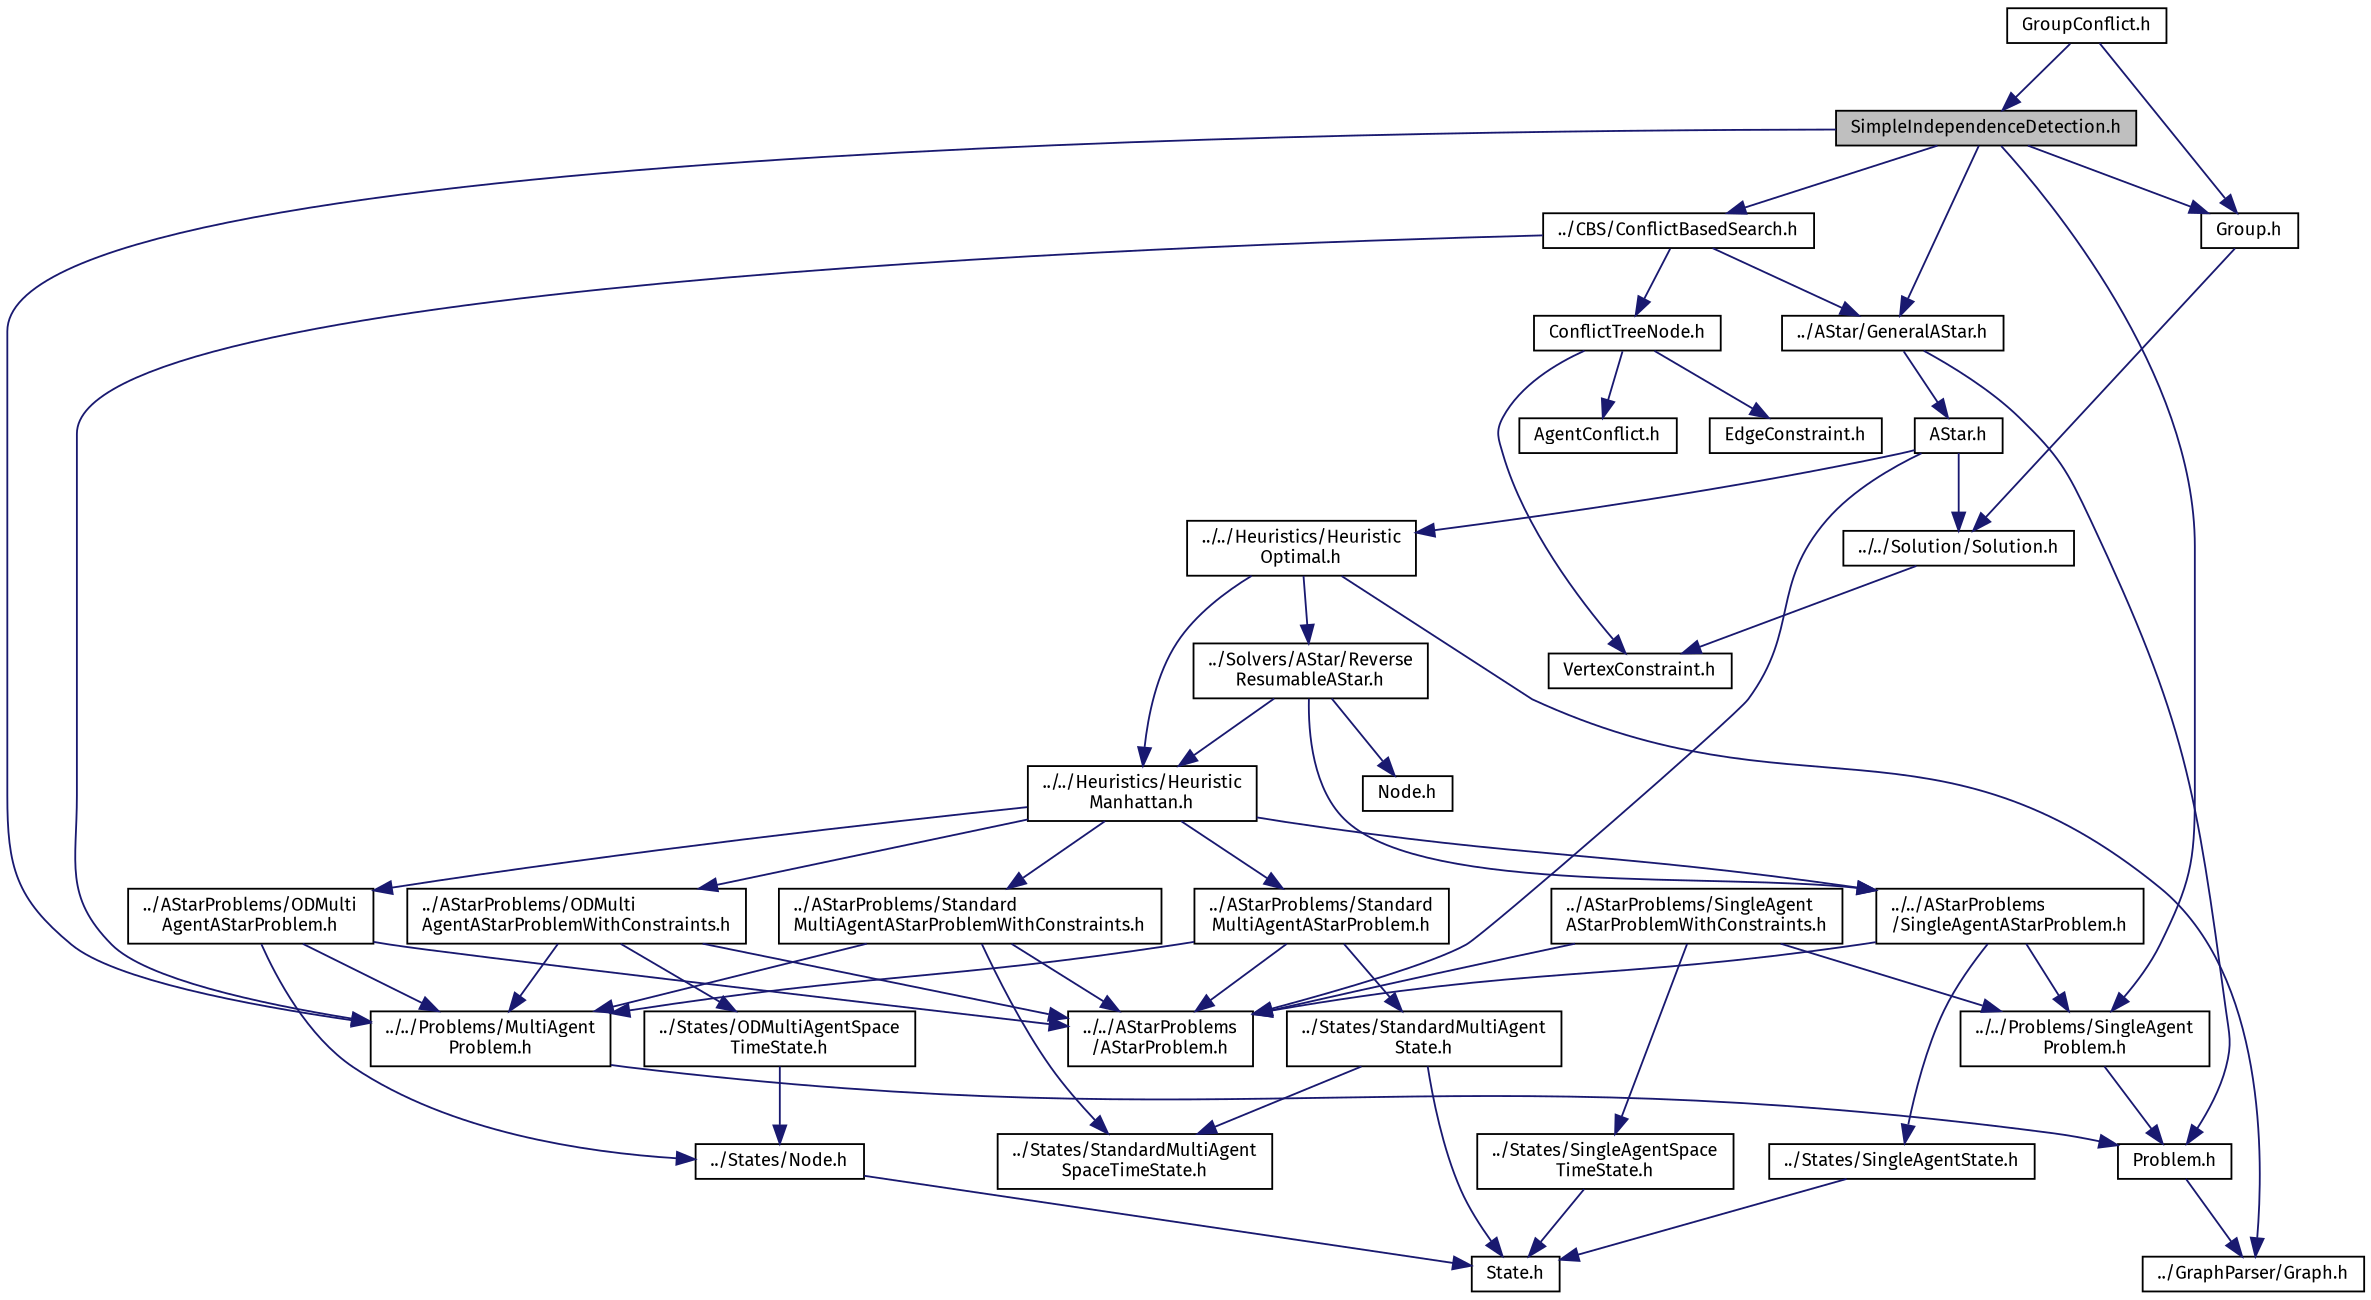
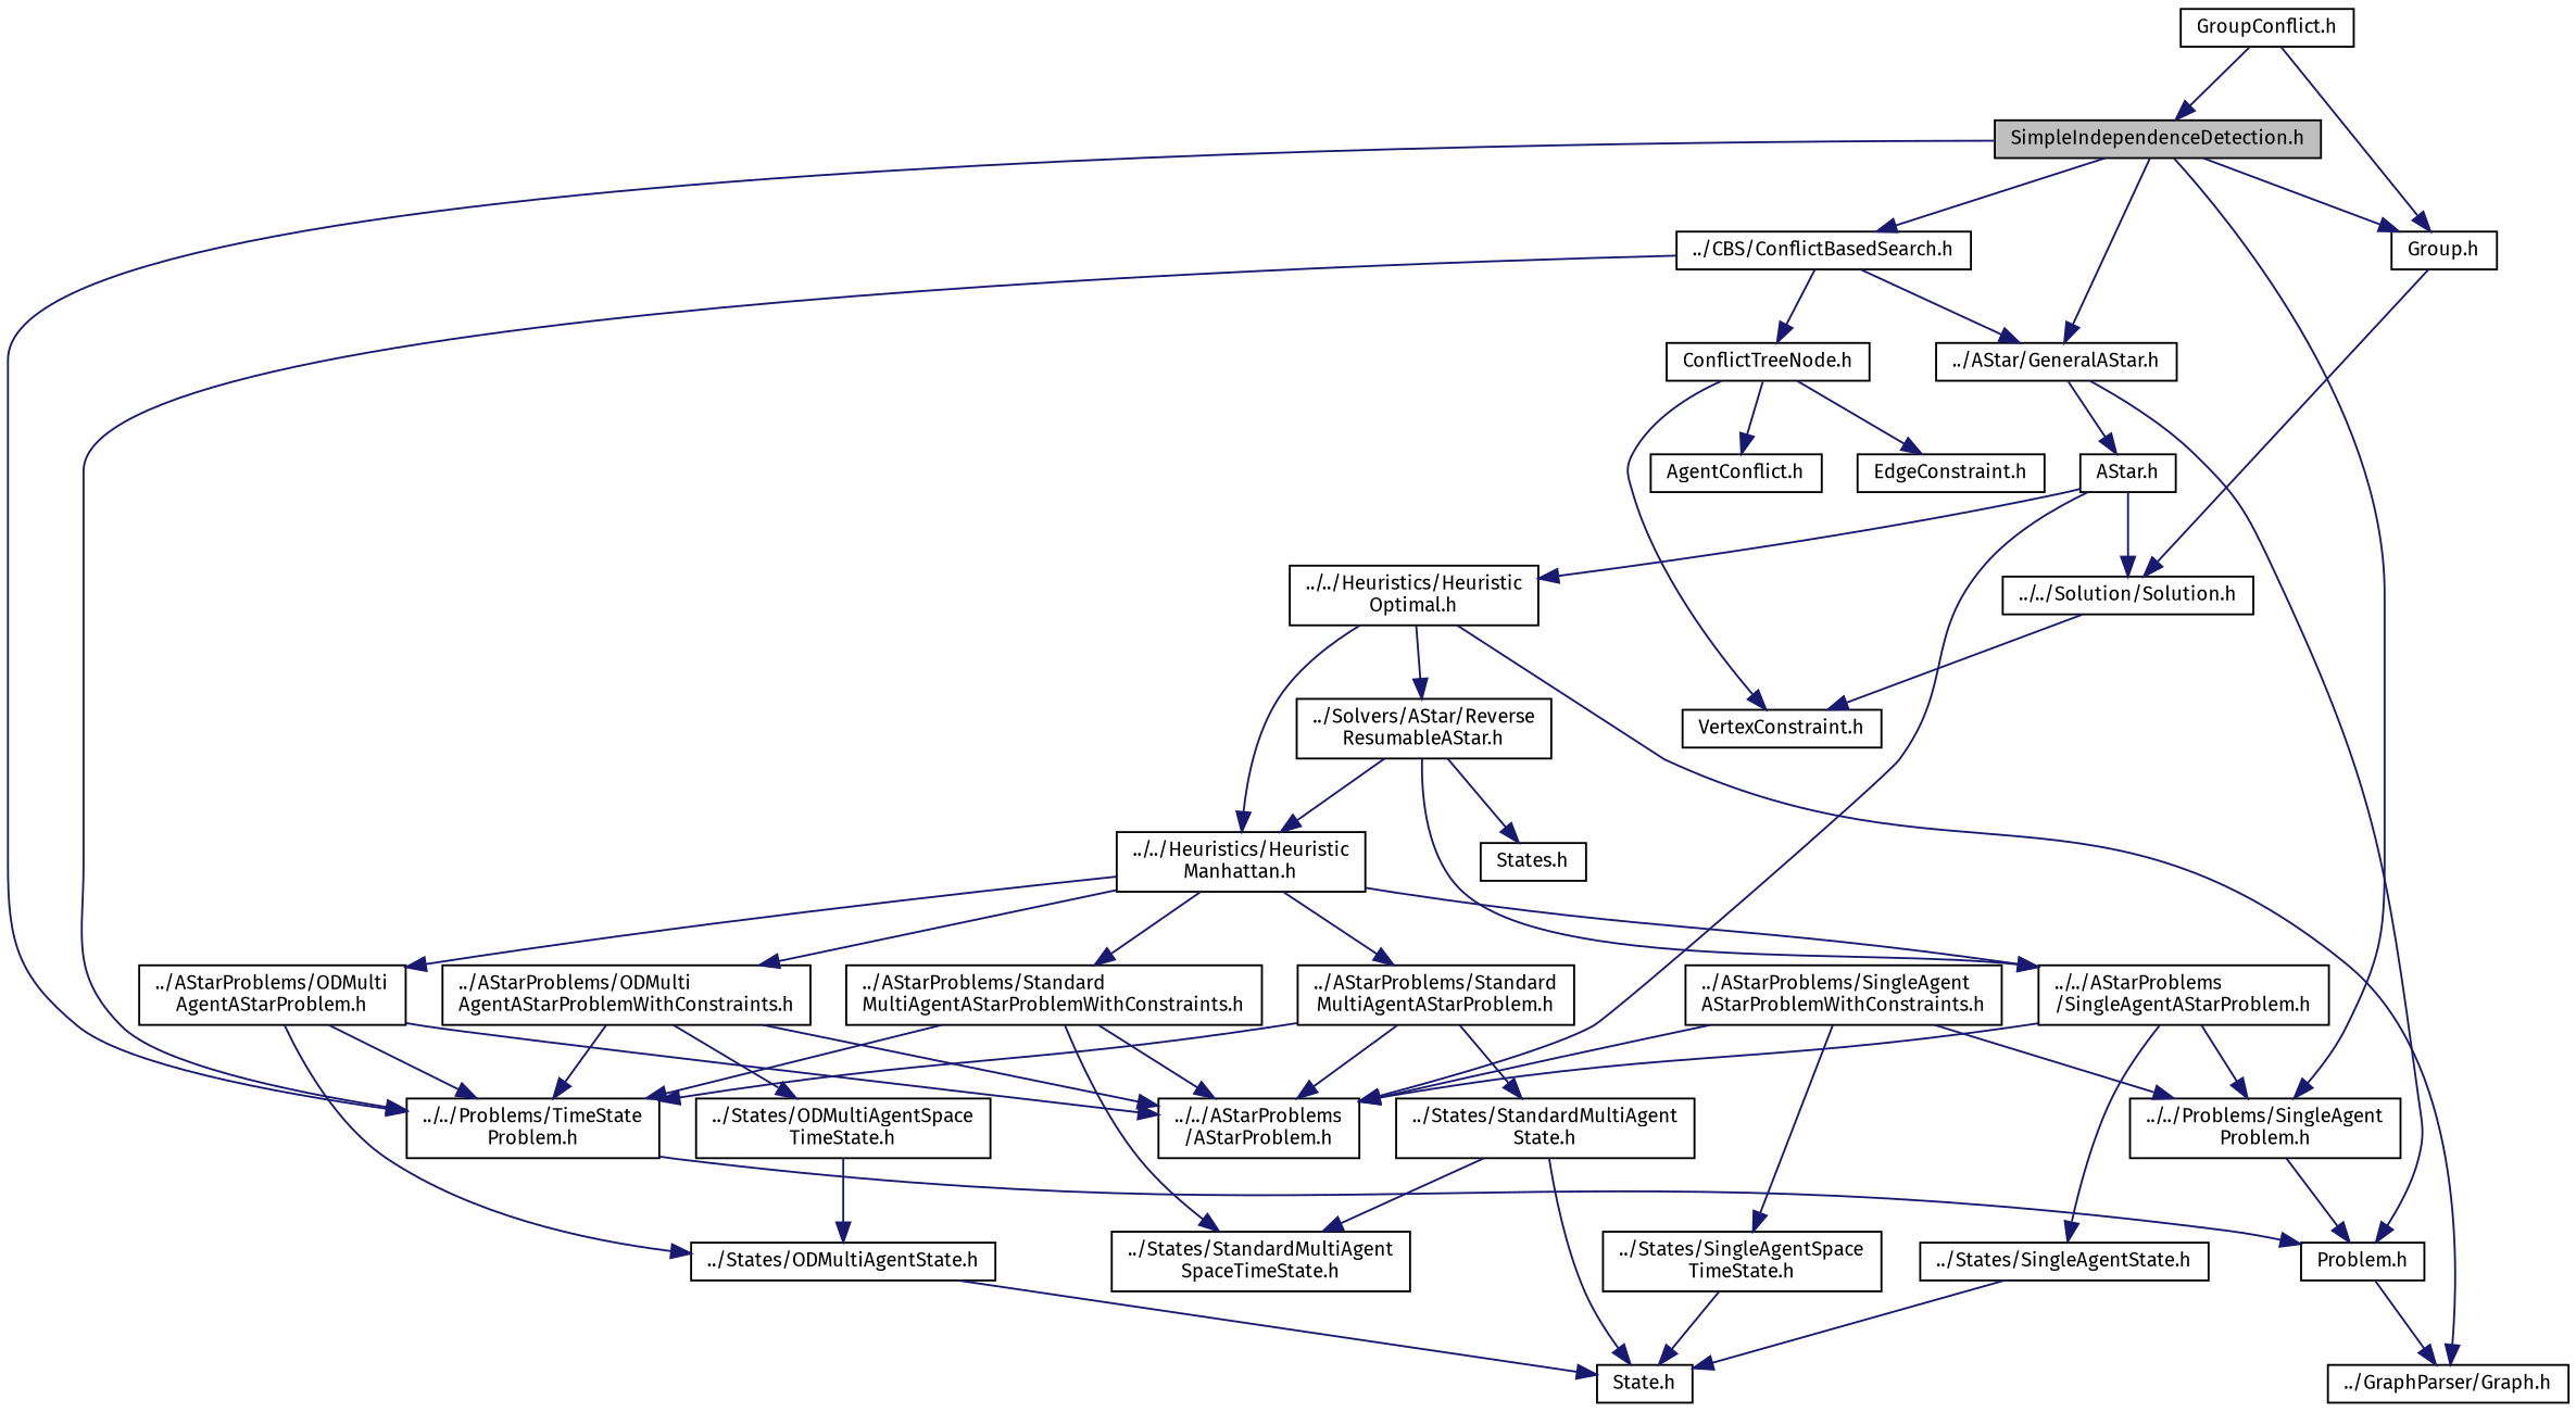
  digraph {
    fontname="Fira Sans"
    node [color=black fillcolor=white fontname="Fira Sans" fontsize=10 shape=record style=filled]
    edge [color=midnightblue fontname="Fira Sans" fontsize=10 labelfontname=Helvetica labelfontsize=10 style=solid]
    n1 [fillcolor=grey75 fontcolor=black height=0.2 label="SimpleIndependenceDetection.h" width=0.4]
-   n2 [height=0.2 label="../../Problems/MultiAgent\lProblem.h" width=0.4]
+   n2 [height=0.2 label="../../Problems/TimeState\lProblem.h" width=0.4]
    n3 [height=0.2 label="../../Problems/SingleAgent\lProblem.h" width=0.4]
    n4 [height=0.2 label="../AStar/GeneralAStar.h" width=0.4]
    n5 [height=0.2 label="../CBS/ConflictBasedSearch.h" width=0.4]
    n6 [height=0.2 label="Group.h" width=0.4]
    n7 [height=0.2 label="Problem.h" width=0.4]
    n8 [height=0.2 label="AStar.h" width=0.4]
    n9 [height=0.2 label="ConflictTreeNode.h" width=0.4]
    n10 [height=0.2 label="../../Solution/Solution.h" width=0.4]
    n11 [height=0.2 label="GroupConflict.h" width=0.4]
    n12 [height=0.2 label="../GraphParser/Graph.h" width=0.4]
    n13 [height=0.2 label="EdgeConstraint.h" width=0.4]
    n14 [height=0.2 label="VertexConstraint.h" width=0.4]
    n15 [height=0.2 label="../../AStarProblems\l/AStarProblem.h" width=0.4]
    n16 [height=0.2 label="../../Heuristics/Heuristic\lOptimal.h" width=0.4]
    n17 [height=0.2 label="../Solvers/AStar/Reverse\lResumableAStar.h" width=0.4]
    n18 [height=0.2 label="../../Heuristics/Heuristic\lManhattan.h" width=0.4]
    n19 [height=0.2 label="../../AStarProblems\l/SingleAgentAStarProblem.h" width=0.4]
-   n20 [height=0.2 label="Node.h" width=0.4]
+   n20 [height=0.2 label="States.h" width=0.4]
    n21 [height=0.2 label="../AStarProblems/ODMulti\lAgentAStarProblem.h" width=0.4]
    n22 [height=0.2 label="../AStarProblems/ODMulti\lAgentAStarProblemWithConstraints.h" width=0.4]
    n23 [height=0.2 label="../AStarProblems/Standard\lMultiAgentAStarProblem.h" width=0.4]
    n24 [height=0.2 label="../AStarProblems/Standard\lMultiAgentAStarProblemWithConstraints.h" width=0.4]
    n25 [height=0.2 label="../States/SingleAgentState.h" width=0.4]
    n26 [height=0.2 label="State.h" width=0.4]
-   n27 [height=0.2 label="../States/Node.h" width=0.4]
+   n27 [height=0.2 label="../States/ODMultiAgentState.h" width=0.4]
    n28 [height=0.2 label="../States/ODMultiAgentSpace\lTimeState.h" width=0.4]
    n29 [height=0.2 label="../AStarProblems/SingleAgent\lAStarProblemWithConstraints.h" width=0.4]
    n30 [height=0.2 label="../States/SingleAgentSpace\lTimeState.h" width=0.4]
    n31 [height=0.2 label="../States/StandardMultiAgent\lState.h" width=0.4]
    n32 [height=0.2 label="../States/StandardMultiAgent\lSpaceTimeState.h" width=0.4]
    n33 [height=0.2 label="AgentConflict.h" width=0.4]
    n1 -> n2
    n1 -> n3
    n1 -> n4
    n1 -> n5
    n1 -> n6
    n2 -> n7
    n3 -> n7
    n4 -> n7
    n4 -> n8
    n5 -> n2
    n5 -> n4
    n5 -> n9
    n6 -> n10
    n7 -> n12
    n8 -> n10
    n8 -> n15
    n8 -> n16
    n9 -> n13
    n9 -> n14
    n9 -> n33
    n10 -> n14
    n11 -> n1
    n11 -> n6
    n16 -> n12
    n16 -> n17
    n16 -> n18
    n17 -> n18
    n17 -> n19
    n17 -> n20
    n18 -> n19
    n18 -> n21
    n18 -> n22
    n18 -> n23
    n18 -> n24
    n19 -> n3
    n19 -> n15
    n19 -> n25
    n21 -> n2
    n21 -> n15
    n21 -> n27
    n22 -> n2
    n22 -> n15
    n22 -> n28
    n23 -> n2
    n23 -> n15
    n23 -> n31
    n24 -> n2
    n24 -> n15
    n24 -> n32
    n25 -> n26
    n27 -> n26
    n28 -> n27
    n29 -> n3
    n29 -> n15
    n29 -> n30
    n30 -> n26
    n31 -> n26
    n31 -> n32
  }
